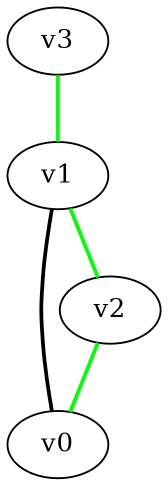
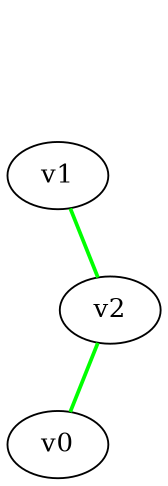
  digraph {
    edge [arrowhead=none color=green style=bold]
    v1
    v0
    v2
-   v3
-   v1 -> v0 [color=black]
    v1 -> v2
    v2 -> v0
-   v3 -> v1
  }
